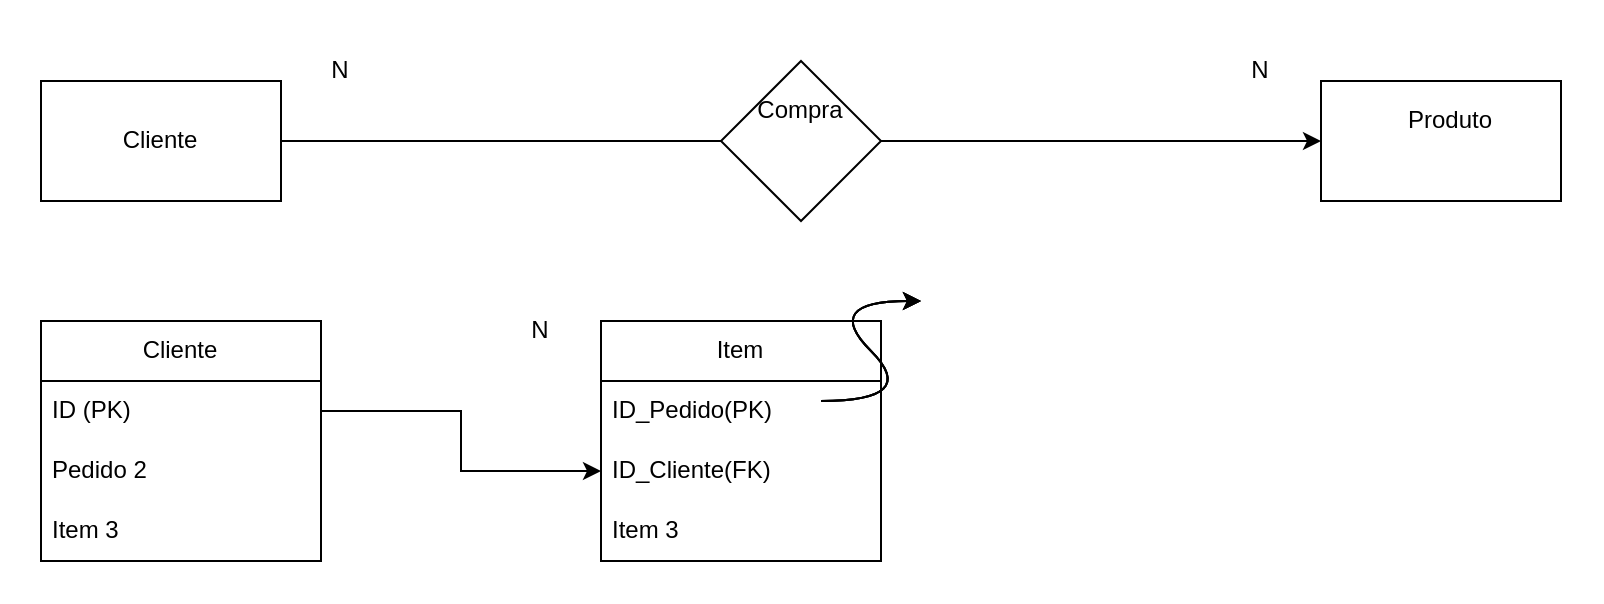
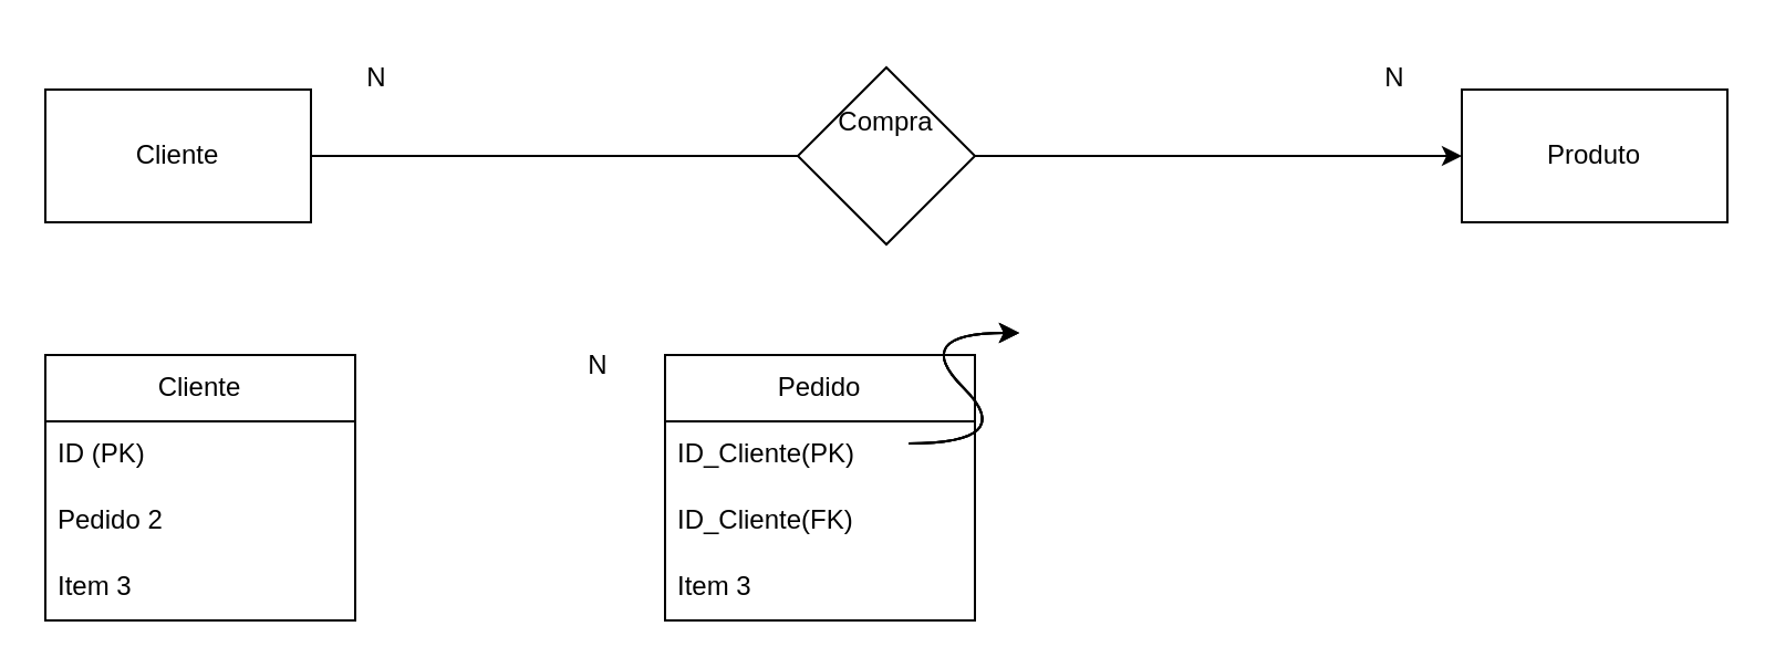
  <mxCell id="0" />
  <mxCell id="1" parent="0" />
  <mxCell id="2" style="edgeStyle=orthogonalEdgeStyle;rounded=0;orthogonalLoop=1;jettySize=auto;html=1;exitX=1;exitY=0.5;exitDx=0;exitDy=0;" edge="1" parent="1" source="3" target="5"><mxGeometry relative="1" as="geometry" /></mxCell>
  <mxCell id="3" value="" style="rounded=0;whiteSpace=wrap;html=1;" vertex="1" parent="1"><mxGeometry y="40" width="120" height="60" as="geometry" x="20" /></mxCell>
  <mxCell id="4" value="" style="rhombus;whiteSpace=wrap;html=1;" vertex="1" parent="1"><mxGeometry x="360" y="30" width="80" height="80" as="geometry" /></mxCell>
  <mxCell id="5" value="" style="rounded=0;whiteSpace=wrap;html=1;" vertex="1" parent="1"><mxGeometry x="660" y="40" width="120" height="60" as="geometry" /></mxCell>
  <mxCell id="6" value="Cliente" style="text;html=1;strokeColor=none;fillColor=none;align=center;verticalAlign=middle;whiteSpace=wrap;rounded=0;" vertex="1" parent="1"><mxGeometry x="50" y="55" width="60" height="30" as="geometry" /></mxCell>
  <mxCell id="7" value="Compra" style="text;html=1;strokeColor=none;fillColor=none;align=center;verticalAlign=middle;whiteSpace=wrap;rounded=0;" vertex="1" parent="1"><mxGeometry x="370" y="40" width="60" height="30" as="geometry" /></mxCell>
- <mxCell id="8" value="Produto" style="text;html=1;strokeColor=none;fillColor=none;align=center;verticalAlign=middle;whiteSpace=wrap;rounded=0;" vertex="1" parent="1"><mxGeometry x="695" y="45" width="60" height="30" as="geometry" /></mxCell>
+ <mxCell id="8" value="Produto" style="text;html=1;strokeColor=none;fillColor=none;align=center;verticalAlign=middle;whiteSpace=wrap;rounded=0;" vertex="1" parent="1"><mxGeometry x="690" y="55" width="60" height="30" as="geometry" /></mxCell>
  <mxCell id="9" value="N" style="text;html=1;strokeColor=none;fillColor=none;align=center;verticalAlign=middle;whiteSpace=wrap;rounded=0;" vertex="1" parent="1"><mxGeometry x="140" y="20" width="60" height="30" as="geometry" /></mxCell>
  <mxCell id="10" value="N" style="text;html=1;strokeColor=none;fillColor=none;align=center;verticalAlign=middle;whiteSpace=wrap;rounded=0;" vertex="1" parent="1"><mxGeometry x="600" y="20" width="60" height="30" as="geometry" /></mxCell>
  <mxCell id="11" value="Cliente" style="swimlane;fontStyle=0;childLayout=stackLayout;horizontal=1;startSize=30;horizontalStack=0;resizeParent=1;resizeParentMax=0;resizeLast=0;collapsible=1;marginBottom=0;whiteSpace=wrap;html=1;" vertex="1" parent="1"><mxGeometry y="160" width="140" height="120" as="geometry" x="20" /></mxCell>
  <mxCell id="12" value="ID (PK)" style="text;strokeColor=none;fillColor=none;align=left;verticalAlign=middle;spacingLeft=4;spacingRight=4;overflow=hidden;points=[[0,0.5],[1,0.5]];portConstraint=eastwest;rotatable=0;whiteSpace=wrap;html=1;" vertex="1" parent="11"><mxGeometry y="30" width="140" height="30" as="geometry" /></mxCell>
  <mxCell id="13" value="Pedido 2" style="text;strokeColor=none;fillColor=none;align=left;verticalAlign=middle;spacingLeft=4;spacingRight=4;overflow=hidden;points=[[0,0.5],[1,0.5]];portConstraint=eastwest;rotatable=0;whiteSpace=wrap;html=1;" vertex="1" parent="11"><mxGeometry y="60" width="140" height="30" as="geometry" /></mxCell>
  <mxCell id="14" value="Item 3" style="text;strokeColor=none;fillColor=none;align=left;verticalAlign=middle;spacingLeft=4;spacingRight=4;overflow=hidden;points=[[0,0.5],[1,0.5]];portConstraint=eastwest;rotatable=0;whiteSpace=wrap;html=1;" vertex="1" parent="11"><mxGeometry y="90" width="140" height="30" as="geometry" /></mxCell>
- <mxCell id="15" value="Item" style="swimlane;fontStyle=0;childLayout=stackLayout;horizontal=1;startSize=30;horizontalStack=0;resizeParent=1;resizeParentMax=0;resizeLast=0;collapsible=1;marginBottom=0;whiteSpace=wrap;html=1;" vertex="1" parent="1"><mxGeometry x="300" y="160" width="140" height="120" as="geometry" /></mxCell>
- <mxCell id="16" value="ID_Pedido(PK)" style="text;strokeColor=none;fillColor=none;align=left;verticalAlign=middle;spacingLeft=4;spacingRight=4;overflow=hidden;points=[[0,0.5],[1,0.5]];portConstraint=eastwest;rotatable=0;whiteSpace=wrap;html=1;" vertex="1" parent="15"><mxGeometry y="30" width="140" height="30" as="geometry" /></mxCell>
+ <mxCell id="15" value="Pedido" style="swimlane;fontStyle=0;childLayout=stackLayout;horizontal=1;startSize=30;horizontalStack=0;resizeParent=1;resizeParentMax=0;resizeLast=0;collapsible=1;marginBottom=0;whiteSpace=wrap;html=1;" vertex="1" parent="1"><mxGeometry x="300" y="160" width="140" height="120" as="geometry" /></mxCell>
+ <mxCell id="16" value="ID_Cliente(PK)" style="text;strokeColor=none;fillColor=none;align=left;verticalAlign=middle;spacingLeft=4;spacingRight=4;overflow=hidden;points=[[0,0.5],[1,0.5]];portConstraint=eastwest;rotatable=0;whiteSpace=wrap;html=1;" vertex="1" parent="15"><mxGeometry y="30" width="140" height="30" as="geometry" /></mxCell>
  <mxCell id="17" value="ID_Cliente(FK)" style="text;strokeColor=none;fillColor=none;align=left;verticalAlign=middle;spacingLeft=4;spacingRight=4;overflow=hidden;points=[[0,0.5],[1,0.5]];portConstraint=eastwest;rotatable=0;whiteSpace=wrap;html=1;" vertex="1" parent="15"><mxGeometry y="60" width="140" height="30" as="geometry" /></mxCell>
  <mxCell id="18" value="Item 3" style="text;strokeColor=none;fillColor=none;align=left;verticalAlign=middle;spacingLeft=4;spacingRight=4;overflow=hidden;points=[[0,0.5],[1,0.5]];portConstraint=eastwest;rotatable=0;whiteSpace=wrap;html=1;" vertex="1" parent="15"><mxGeometry y="90" width="140" height="30" as="geometry" /></mxCell>
  <mxCell id="19" value="N" style="text;html=1;strokeColor=none;fillColor=none;align=center;verticalAlign=middle;whiteSpace=wrap;rounded=0;" vertex="1" parent="1"><mxGeometry x="240" y="150" width="60" height="30" as="geometry" /></mxCell>
  <mxCell id="20" value="" style="curved=1;endArrow=classic;html=1;rounded=0;" edge="1" parent="1"><mxGeometry width="50" height="50" relative="1" as="geometry"><mxPoint x="410" y="200" as="sourcePoint" /><mxPoint x="460" y="150" as="targetPoint" /><Array as="points"><mxPoint x="460" y="200" /><mxPoint x="410" y="150" /></Array></mxGeometry></mxCell>
  <mxCell id="21" value="" style="curved=1;endArrow=classic;html=1;rounded=0;" edge="1" parent="1"><mxGeometry width="50" height="50" relative="1" as="geometry"><mxPoint x="410" y="200" as="sourcePoint" /><mxPoint x="460" y="150" as="targetPoint" /><Array as="points"><mxPoint x="460" y="200" /><mxPoint x="410" y="150" /></Array></mxGeometry></mxCell>
  <mxCell id="22" value="" style="curved=1;endArrow=classic;html=1;rounded=0;" edge="1" parent="1"><mxGeometry width="50" height="50" relative="1" as="geometry"><mxPoint x="410" y="200" as="sourcePoint" /><mxPoint x="460" y="150" as="targetPoint" /><Array as="points"><mxPoint x="460" y="200" /><mxPoint x="410" y="150" /></Array></mxGeometry></mxCell>
- <mxCell id="23" style="edgeStyle=orthogonalEdgeStyle;rounded=0;orthogonalLoop=1;jettySize=auto;html=1;entryX=0;entryY=0.5;entryDx=0;entryDy=0;" edge="1" parent="1" source="12" target="17"><mxGeometry relative="1" as="geometry" /></mxCell>
